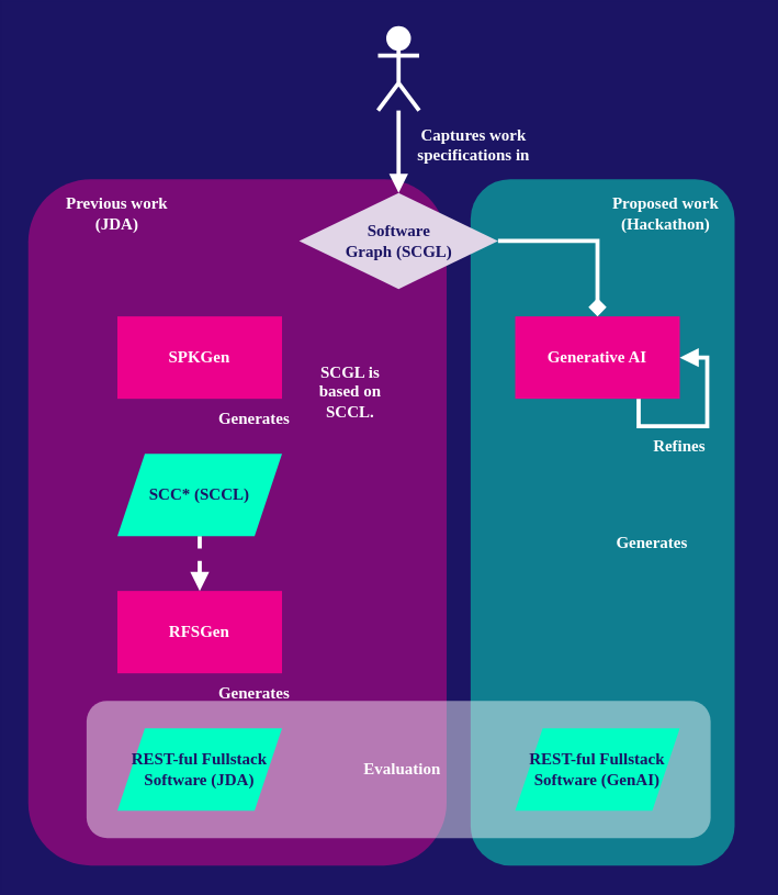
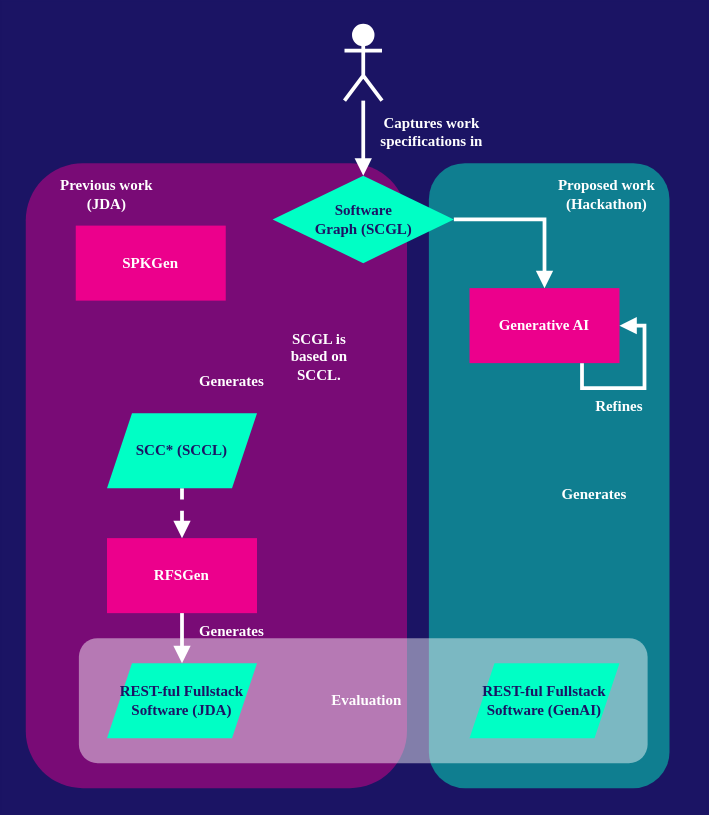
  <mxCell id="0" />
  <mxCell id="1" parent="0" />
  <mxCell id="2" value="" style="rounded=1;whiteSpace=wrap;html=1;fillColor=#00ffc5;opacity=45;strokeColor=none;" vertex="1" parent="1"><mxGeometry x="342.5" y="130" width="192.5" height="500" as="geometry" /></mxCell>
  <mxCell id="3" value="" style="rounded=1;whiteSpace=wrap;html=1;fillColor=#ec008c;opacity=45;strokeColor=none;" vertex="1" parent="1"><mxGeometry x="20" y="130" width="305" height="500" as="geometry" /></mxCell>
  <mxCell id="4" style="edgeStyle=orthogonalEdgeStyle;rounded=0;orthogonalLoop=1;jettySize=auto;html=1;entryX=0.5;entryY=0;entryDx=0;entryDy=0;fontFamily=Anaheim;fontSource=https%3A%2F%2Ffonts.googleapis.com%2Fcss%3Ffamily%3DAnaheim;endArrow=block;endFill=1;strokeWidth=3;fontColor=#FFFFFF;strokeColor=#FFFFFF;" edge="1" parent="1" source="5" target="7"><mxGeometry relative="1" as="geometry" /></mxCell>
  <mxCell id="5" value="" style="shape=umlActor;verticalLabelPosition=bottom;verticalAlign=top;html=1;outlineConnect=0;fontFamily=Anaheim;fontSource=https%3A%2F%2Ffonts.googleapis.com%2Fcss%3Ffamily%3DAnaheim;strokeWidth=3;strokeColor=#FFFFFF;" vertex="1" parent="1"><mxGeometry x="275" y="20" width="30" height="60" as="geometry" /></mxCell>
- <mxCell id="6" style="edgeStyle=orthogonalEdgeStyle;rounded=0;orthogonalLoop=1;jettySize=auto;html=1;exitX=1;exitY=0.5;exitDx=0;exitDy=0;entryX=0.5;entryY=0;entryDx=0;entryDy=0;fontFamily=Anaheim;fontSource=https%3A%2F%2Ffonts.googleapis.com%2Fcss%3Ffamily%3DAnaheim;endArrow=diamond;endFill=1;strokeWidth=3;strokeColor=#FFFFFF;" edge="1" parent="1" source="7" target="12"><mxGeometry relative="1" as="geometry" /></mxCell>
- <mxCell id="7" value="Software&lt;div&gt;Graph (SCGL)&lt;/div&gt;" style="rhombus;whiteSpace=wrap;html=1;fontFamily=Anaheim;fontSource=https%3A%2F%2Ffonts.googleapis.com%2Fcss%3Ffamily%3DAnaheim;strokeColor=none;fillColor=#e1d5e7;fontStyle=1;fontColor=#1b1464ff;" vertex="1" parent="1"><mxGeometry x="217.5" y="140" width="145" height="70" as="geometry" /></mxCell>
- <mxCell id="8" value="SPKGen" style="rounded=0;whiteSpace=wrap;html=1;fontFamily=Anaheim;fontSource=https%3A%2F%2Ffonts.googleapis.com%2Fcss%3Ffamily%3DAnaheim;strokeColor=none;fillColor=#ec008cff;fontColor=#FFFFFF;fontStyle=1" vertex="1" parent="1"><mxGeometry x="85" y="230" width="120" height="60" as="geometry" /></mxCell>
+ <mxCell id="6" style="edgeStyle=orthogonalEdgeStyle;rounded=0;orthogonalLoop=1;jettySize=auto;html=1;exitX=1;exitY=0.5;exitDx=0;exitDy=0;entryX=0.5;entryY=0;entryDx=0;entryDy=0;fontFamily=Anaheim;fontSource=https%3A%2F%2Ffonts.googleapis.com%2Fcss%3Ffamily%3DAnaheim;endArrow=block;endFill=1;strokeWidth=3;strokeColor=#FFFFFF;" edge="1" parent="1" source="7" target="12"><mxGeometry relative="1" as="geometry" /></mxCell>
+ <mxCell id="7" value="Software&lt;div&gt;Graph (SCGL)&lt;/div&gt;" style="rhombus;whiteSpace=wrap;html=1;fontFamily=Anaheim;fontSource=https%3A%2F%2Ffonts.googleapis.com%2Fcss%3Ffamily%3DAnaheim;strokeColor=none;fillColor=#00ffc5;fontStyle=1;fontColor=#1b1464ff;" vertex="1" parent="1"><mxGeometry x="217.5" y="140" width="145" height="70" as="geometry" /></mxCell>
+ <mxCell id="8" value="SPKGen" style="rounded=0;whiteSpace=wrap;html=1;fontFamily=Anaheim;fontSource=https%3A%2F%2Ffonts.googleapis.com%2Fcss%3Ffamily%3DAnaheim;strokeColor=none;fillColor=#ec008cff;fontColor=#FFFFFF;fontStyle=1" vertex="1" parent="1"><mxGeometry x="60" y="180" width="120" height="60" as="geometry" /></mxCell>
  <mxCell id="9" style="edgeStyle=orthogonalEdgeStyle;rounded=0;orthogonalLoop=1;jettySize=auto;html=1;exitX=0.5;exitY=1;exitDx=0;exitDy=0;entryX=0.5;entryY=0;entryDx=0;entryDy=0;fontFamily=Anaheim;fontSource=https%3A%2F%2Ffonts.googleapis.com%2Fcss%3Ffamily%3DAnaheim;endArrow=block;endFill=1;strokeWidth=3;strokeColor=#FFFFFF;dashed=1;" edge="1" parent="1" source="10" target="11"><mxGeometry relative="1" as="geometry" /></mxCell>
  <mxCell id="10" value="SCC* (SCCL)" style="shape=parallelogram;perimeter=parallelogramPerimeter;whiteSpace=wrap;html=1;fixedSize=1;fontFamily=Anaheim;fontSource=https%3A%2F%2Ffonts.googleapis.com%2Fcss%3Ffamily%3DAnaheim;strokeColor=none;fillColor=#00ffc5;fontStyle=1;fontColor=#1b1464ff;" vertex="1" parent="1"><mxGeometry x="85" y="330" width="120" height="60" as="geometry" /></mxCell>
  <mxCell id="11" value="RFSGen" style="rounded=0;whiteSpace=wrap;html=1;fontFamily=Anaheim;fontSource=https%3A%2F%2Ffonts.googleapis.com%2Fcss%3Ffamily%3DAnaheim;strokeColor=none;fillColor=#ec008cff;fontColor=#FFFFFF;fontStyle=1" vertex="1" parent="1"><mxGeometry x="85" y="430" width="120" height="60" as="geometry" /></mxCell>
  <mxCell id="12" value="Generative AI" style="rounded=0;whiteSpace=wrap;html=1;fontFamily=Anaheim;fontSource=https%3A%2F%2Ffonts.googleapis.com%2Fcss%3Ffamily%3DAnaheim;strokeColor=none;fillColor=#ec008cff;fontColor=#FFFFFF;fontStyle=1" vertex="1" parent="1"><mxGeometry x="375" y="230" width="120" height="60" as="geometry" /></mxCell>
  <mxCell id="13" value="Captures work specifications in" style="text;html=1;align=center;verticalAlign=middle;whiteSpace=wrap;rounded=0;fontStyle=1;fontFamily=Anaheim;fontSource=https%3A%2F%2Ffonts.googleapis.com%2Fcss%3Ffamily%3DAnaheim;fontColor=#FFFFFF;" vertex="1" parent="1"><mxGeometry x="295" y="90" width="100" height="30" as="geometry" /></mxCell>
  <mxCell id="14" value="Generates" style="text;html=1;align=center;verticalAlign=middle;whiteSpace=wrap;rounded=0;fontStyle=1;fontFamily=Anaheim;fontSource=https%3A%2F%2Ffonts.googleapis.com%2Fcss%3Ffamily%3DAnaheim;fontColor=#FFFFFF;" vertex="1" parent="1"><mxGeometry x="135" y="290" width="100" height="30" as="geometry" /></mxCell>
  <mxCell id="15" value="Generates" style="text;html=1;align=center;verticalAlign=middle;whiteSpace=wrap;rounded=0;fontStyle=1;fontFamily=Anaheim;fontSource=https%3A%2F%2Ffonts.googleapis.com%2Fcss%3Ffamily%3DAnaheim;fontColor=#FFFFFF;" vertex="1" parent="1"><mxGeometry x="135" y="490" width="100" height="30" as="geometry" /></mxCell>
  <mxCell id="16" value="Generates" style="text;html=1;align=center;verticalAlign=middle;whiteSpace=wrap;rounded=0;fontStyle=1;fontFamily=Anaheim;fontSource=https%3A%2F%2Ffonts.googleapis.com%2Fcss%3Ffamily%3DAnaheim;fontColor=#FFFFFF;" vertex="1" parent="1"><mxGeometry x="425" y="380" width="100" height="30" as="geometry" /></mxCell>
  <mxCell id="17" style="edgeStyle=orthogonalEdgeStyle;rounded=0;orthogonalLoop=1;jettySize=auto;html=1;exitX=0.75;exitY=1;exitDx=0;exitDy=0;entryX=1;entryY=0.5;entryDx=0;entryDy=0;strokeColor=#FFFFFF;strokeWidth=3;endArrow=block;endFill=1;" edge="1" parent="1" source="12" target="12"><mxGeometry relative="1" as="geometry" /></mxCell>
  <mxCell id="18" value="Refines" style="text;html=1;align=center;verticalAlign=middle;whiteSpace=wrap;rounded=0;fontStyle=1;fontFamily=Anaheim;fontSource=https%3A%2F%2Ffonts.googleapis.com%2Fcss%3Ffamily%3DAnaheim;fontColor=#FFFFFF;" vertex="1" parent="1"><mxGeometry x="445" y="310" width="100" height="30" as="geometry" /></mxCell>
  <mxCell id="19" value="SCGL is based on SCCL." style="text;html=1;align=center;verticalAlign=middle;whiteSpace=wrap;rounded=0;fontStyle=1;fontFamily=Anaheim;fontSource=https%3A%2F%2Ffonts.googleapis.com%2Fcss%3Ffamily%3DAnaheim;fontColor=#FFFFFF;" vertex="1" parent="1"><mxGeometry x="225" y="270" width="60" height="30" as="geometry" /></mxCell>
  <mxCell id="20" value="Previous work (JDA)" style="text;html=1;align=center;verticalAlign=middle;whiteSpace=wrap;rounded=0;fontStyle=1;fontFamily=Anaheim;fontSource=https%3A%2F%2Ffonts.googleapis.com%2Fcss%3Ffamily%3DAnaheim;fontColor=#FFFFFF;" vertex="1" parent="1"><mxGeometry x="35" y="140" width="100" height="30" as="geometry" /></mxCell>
  <mxCell id="21" value="Proposed work (Hackathon)" style="text;html=1;align=center;verticalAlign=middle;whiteSpace=wrap;rounded=0;fontStyle=1;fontFamily=Anaheim;fontSource=https%3A%2F%2Ffonts.googleapis.com%2Fcss%3Ffamily%3DAnaheim;fontColor=#FFFFFF;" vertex="1" parent="1"><mxGeometry x="435" y="140" width="100" height="30" as="geometry" /></mxCell>
  <mxCell id="22" value="" style="rounded=1;whiteSpace=wrap;html=1;fillColor=#FFFFFF;opacity=45;strokeColor=none;" vertex="1" parent="1"><mxGeometry x="62.5" y="510" width="455" height="100" as="geometry" /></mxCell>
  <mxCell id="23" value="REST-ful Fullstack Software (GenAI)" style="shape=parallelogram;perimeter=parallelogramPerimeter;whiteSpace=wrap;html=1;fixedSize=1;fontFamily=Anaheim;fontSource=https%3A%2F%2Ffonts.googleapis.com%2Fcss%3Ffamily%3DAnaheim;strokeColor=none;fillColor=#00ffc5;fontStyle=1;fontColor=#1b1464ff;" vertex="1" parent="1"><mxGeometry x="375" y="530" width="120" height="60" as="geometry" /></mxCell>
+ <mxCell id="24" style="edgeStyle=orthogonalEdgeStyle;rounded=0;orthogonalLoop=1;jettySize=auto;html=1;exitX=0.5;exitY=1;exitDx=0;exitDy=0;entryX=0.5;entryY=0;entryDx=0;entryDy=0;fontFamily=Anaheim;fontSource=https%3A%2F%2Ffonts.googleapis.com%2Fcss%3Ffamily%3DAnaheim;endArrow=block;endFill=1;strokeWidth=3;strokeColor=#FFFFFF;" edge="1" parent="1" source="11" target="25"><mxGeometry relative="1" as="geometry" /></mxCell>
  <mxCell id="25" value="REST-ful Fullstack Software (JDA)" style="shape=parallelogram;perimeter=parallelogramPerimeter;whiteSpace=wrap;html=1;fixedSize=1;fontFamily=Anaheim;fontSource=https%3A%2F%2Ffonts.googleapis.com%2Fcss%3Ffamily%3DAnaheim;strokeColor=none;fillColor=#00ffc5;fontStyle=1;fontColor=#1b1464ff;" vertex="1" parent="1"><mxGeometry x="85" y="530" width="120" height="60" as="geometry" /></mxCell>
  <mxCell id="26" value="Evaluation" style="text;html=1;align=center;verticalAlign=middle;whiteSpace=wrap;rounded=0;fontStyle=1;fontFamily=Anaheim;fontSource=https%3A%2F%2Ffonts.googleapis.com%2Fcss%3Ffamily%3DAnaheim;fontColor=#FFFFFF;" vertex="1" parent="1"><mxGeometry x="242.5" y="545" width="100" height="30" as="geometry" /></mxCell>
